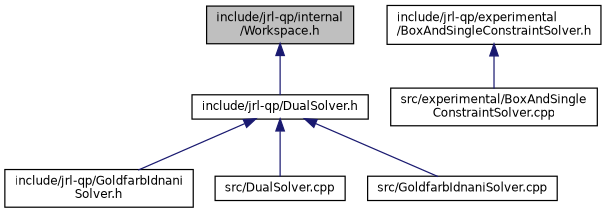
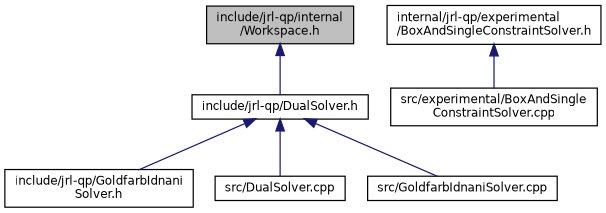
  digraph {
    node [color=black fillcolor=white fontname=Helvetica fontsize=10 shape=record style=filled]
    edge [color=midnightblue dir=back fontname=Helvetica fontsize=10 labelfontname=Helvetica labelfontsize=10 style=solid]
    n1 [fillcolor=grey75 fontcolor=black height=0.2 label="include/jrl-qp/internal\l/Workspace.h" width=0.4]
    n2 [height=0.2 label="include/jrl-qp/DualSolver.h" width=0.4]
    n3 [height=0.2 label="include/jrl-qp/GoldfarbIdnani\lSolver.h" width=0.4]
    n4 [height=0.2 label="src/DualSolver.cpp" width=0.4]
    n5 [height=0.2 label="src/GoldfarbIdnaniSolver.cpp" width=0.4]
-   n6 [height=0.2 label="include/jrl-qp/experimental\l/BoxAndSingleConstraintSolver.h" width=0.4]
+   n6 [height=0.2 label="internal/jrl-qp/experimental\l/BoxAndSingleConstraintSolver.h" width=0.4]
    n7 [height=0.2 label="src/experimental/BoxAndSingle\lConstraintSolver.cpp" width=0.4]
    n1 -> n2
    n2 -> n3
    n2 -> n4
    n2 -> n5
    n6 -> n7
  }
